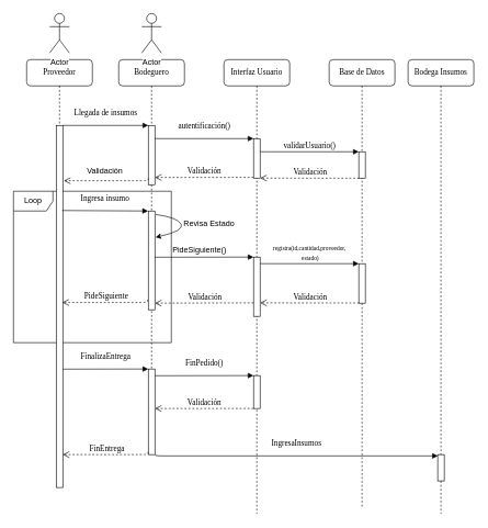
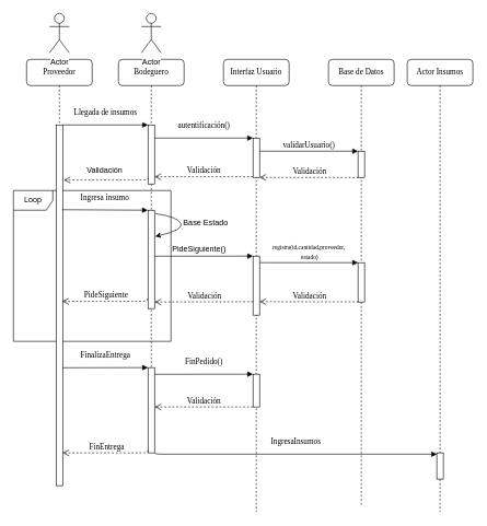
  <mxCell id="0" />
  <mxCell id="1" parent="0" />
  <mxCell id="2" value="Loop&lt;br&gt;" style="shape=umlFrame;whiteSpace=wrap;html=1;" vertex="1" parent="1"><mxGeometry x="20" y="290" width="240" height="230" as="geometry" /></mxCell>
  <mxCell id="3" value="Bodeguero" style="shape=umlLifeline;perimeter=lifelinePerimeter;whiteSpace=wrap;html=1;container=1;collapsible=0;recursiveResize=0;outlineConnect=0;rounded=1;shadow=0;comic=0;labelBackgroundColor=none;strokeColor=#000000;strokeWidth=1;fillColor=#FFFFFF;fontFamily=Verdana;fontSize=12;fontColor=#000000;align=center;" parent="1" vertex="1"><mxGeometry x="180" y="90" width="100" height="600" as="geometry" /></mxCell>
  <mxCell id="4" value="" style="html=1;points=[];perimeter=orthogonalPerimeter;rounded=0;shadow=0;comic=0;labelBackgroundColor=none;strokeColor=#000000;strokeWidth=1;fillColor=#FFFFFF;fontFamily=Verdana;fontSize=12;fontColor=#000000;align=center;" vertex="1" parent="3"><mxGeometry x="45" y="230" width="10" height="150" as="geometry" /></mxCell>
  <mxCell id="5" value="" style="html=1;points=[];perimeter=orthogonalPerimeter;rounded=0;shadow=0;comic=0;labelBackgroundColor=none;strokeColor=#000000;strokeWidth=1;fillColor=#FFFFFF;fontFamily=Verdana;fontSize=12;fontColor=#000000;align=center;" parent="3" vertex="1"><mxGeometry x="45" y="100" width="10" height="90" as="geometry" /></mxCell>
  <mxCell id="6" value="" style="html=1;points=[];perimeter=orthogonalPerimeter;rounded=0;shadow=0;comic=0;labelBackgroundColor=none;strokeColor=#000000;strokeWidth=1;fillColor=#FFFFFF;fontFamily=Verdana;fontSize=12;fontColor=#000000;align=center;" vertex="1" parent="3"><mxGeometry x="45" y="470" width="10" height="130" as="geometry" /></mxCell>
  <mxCell id="7" value="Interfaz Usuario" style="shape=umlLifeline;perimeter=lifelinePerimeter;whiteSpace=wrap;html=1;container=1;collapsible=0;recursiveResize=0;outlineConnect=0;rounded=1;shadow=0;comic=0;labelBackgroundColor=none;strokeColor=#000000;strokeWidth=1;fillColor=#FFFFFF;fontFamily=Verdana;fontSize=12;fontColor=#000000;align=center;" parent="1" vertex="1"><mxGeometry x="340" y="90" width="100" height="690" as="geometry" /></mxCell>
  <mxCell id="8" value="" style="html=1;points=[];perimeter=orthogonalPerimeter;rounded=0;shadow=0;comic=0;labelBackgroundColor=none;strokeColor=#000000;strokeWidth=1;fillColor=#FFFFFF;fontFamily=Verdana;fontSize=12;fontColor=#000000;align=center;" parent="7" vertex="1"><mxGeometry x="45" y="120" width="10" height="60" as="geometry" /></mxCell>
  <mxCell id="9" value="" style="html=1;points=[];perimeter=orthogonalPerimeter;rounded=0;shadow=0;comic=0;labelBackgroundColor=none;strokeColor=#000000;strokeWidth=1;fillColor=#FFFFFF;fontFamily=Verdana;fontSize=12;fontColor=#000000;align=center;" vertex="1" parent="7"><mxGeometry x="45" y="300" width="10" height="90" as="geometry" /></mxCell>
  <mxCell id="10" value="" style="html=1;points=[];perimeter=orthogonalPerimeter;rounded=0;shadow=0;comic=0;labelBackgroundColor=none;strokeColor=#000000;strokeWidth=1;fillColor=#FFFFFF;fontFamily=Verdana;fontSize=12;fontColor=#000000;align=center;" vertex="1" parent="7"><mxGeometry x="45" y="480" width="10" height="50" as="geometry" /></mxCell>
  <mxCell id="11" value="Base de Datos" style="shape=umlLifeline;perimeter=lifelinePerimeter;whiteSpace=wrap;html=1;container=1;collapsible=0;recursiveResize=0;outlineConnect=0;rounded=1;shadow=0;comic=0;labelBackgroundColor=none;strokeColor=#000000;strokeWidth=1;fillColor=#FFFFFF;fontFamily=Verdana;fontSize=12;fontColor=#000000;align=center;size=40;" parent="1" vertex="1"><mxGeometry x="500" y="90" width="100" height="680" as="geometry" /></mxCell>
  <mxCell id="12" value="" style="html=1;points=[];perimeter=orthogonalPerimeter;rounded=0;shadow=0;comic=0;labelBackgroundColor=none;strokeColor=#000000;strokeWidth=1;fillColor=#FFFFFF;fontFamily=Verdana;fontSize=12;fontColor=#000000;align=center;" parent="11" vertex="1"><mxGeometry x="45" y="310" width="10" height="60" as="geometry" /></mxCell>
  <mxCell id="13" value="" style="html=1;points=[];perimeter=orthogonalPerimeter;rounded=0;shadow=0;comic=0;labelBackgroundColor=none;strokeColor=#000000;strokeWidth=1;fillColor=#FFFFFF;fontFamily=Verdana;fontSize=12;fontColor=#000000;align=center;" parent="11" vertex="1"><mxGeometry x="45" y="140" width="10" height="40" as="geometry" /></mxCell>
- <mxCell id="14" value="Bodega Insumos&lt;br&gt;" style="shape=umlLifeline;perimeter=lifelinePerimeter;whiteSpace=wrap;html=1;container=1;collapsible=0;recursiveResize=0;outlineConnect=0;rounded=1;shadow=0;comic=0;labelBackgroundColor=none;strokeColor=#000000;strokeWidth=1;fillColor=#FFFFFF;fontFamily=Verdana;fontSize=12;fontColor=#000000;align=center;" parent="1" vertex="1"><mxGeometry x="620" y="90" width="100" height="690" as="geometry" /></mxCell>
+ <mxCell id="14" value="Actor Insumos&lt;br&gt;" style="shape=umlLifeline;perimeter=lifelinePerimeter;whiteSpace=wrap;html=1;container=1;collapsible=0;recursiveResize=0;outlineConnect=0;rounded=1;shadow=0;comic=0;labelBackgroundColor=none;strokeColor=#000000;strokeWidth=1;fillColor=#FFFFFF;fontFamily=Verdana;fontSize=12;fontColor=#000000;align=center;" parent="1" vertex="1"><mxGeometry x="620" y="90" width="100" height="690" as="geometry" /></mxCell>
  <mxCell id="15" value="" style="html=1;points=[];perimeter=orthogonalPerimeter;rounded=0;shadow=0;comic=0;labelBackgroundColor=none;strokeColor=#000000;strokeWidth=1;fillColor=#FFFFFF;fontFamily=Verdana;fontSize=12;fontColor=#000000;align=center;" vertex="1" parent="14"><mxGeometry x="45" y="600" width="10" height="40" as="geometry" /></mxCell>
  <mxCell id="16" value="Proveedor" style="shape=umlLifeline;perimeter=lifelinePerimeter;whiteSpace=wrap;html=1;container=1;collapsible=0;recursiveResize=0;outlineConnect=0;rounded=1;shadow=0;comic=0;labelBackgroundColor=none;strokeColor=#000000;strokeWidth=1;fillColor=#FFFFFF;fontFamily=Verdana;fontSize=12;fontColor=#000000;align=center;" parent="1" vertex="1"><mxGeometry x="40" y="90" width="100" height="650" as="geometry" /></mxCell>
  <mxCell id="17" value="" style="html=1;points=[];perimeter=orthogonalPerimeter;rounded=0;shadow=0;comic=0;labelBackgroundColor=none;strokeColor=#000000;strokeWidth=1;fillColor=#FFFFFF;fontFamily=Verdana;fontSize=12;fontColor=#000000;align=center;" parent="16" vertex="1"><mxGeometry x="45" y="100" width="10" height="550" as="geometry" /></mxCell>
  <mxCell id="18" value="validarUsuario()" style="html=1;verticalAlign=bottom;endArrow=block;labelBackgroundColor=none;fontFamily=Verdana;fontSize=12;edgeStyle=elbowEdgeStyle;elbow=vertical;" parent="1" source="8" target="13" edge="1"><mxGeometry relative="1" as="geometry"><mxPoint x="450" y="230" as="sourcePoint" /><Array as="points"><mxPoint x="400" y="230" /></Array></mxGeometry></mxCell>
  <mxCell id="19" value="Llegada de insumos" style="html=1;verticalAlign=bottom;endArrow=block;entryX=0;entryY=0;labelBackgroundColor=none;fontFamily=Verdana;fontSize=12;edgeStyle=elbowEdgeStyle;elbow=vertical;" parent="1" source="17" target="5" edge="1"><mxGeometry y="10" relative="1" as="geometry"><mxPoint x="160" y="200" as="sourcePoint" /><mxPoint as="offset" /></mxGeometry></mxCell>
  <mxCell id="20" value="autentificación()" style="html=1;verticalAlign=bottom;endArrow=block;entryX=0;entryY=0;labelBackgroundColor=none;fontFamily=Verdana;fontSize=12;edgeStyle=elbowEdgeStyle;elbow=vertical;" parent="1" source="5" target="8" edge="1"><mxGeometry y="10" relative="1" as="geometry"><mxPoint x="310" y="210" as="sourcePoint" /><mxPoint as="offset" /></mxGeometry></mxCell>
  <mxCell id="21" value="Actor" style="shape=umlActor;verticalLabelPosition=bottom;labelBackgroundColor=#ffffff;verticalAlign=top;html=1;outlineConnect=0;" vertex="1" parent="1"><mxGeometry x="75" y="20" width="30" height="60" as="geometry" /></mxCell>
  <mxCell id="22" value="Actor" style="shape=umlActor;verticalLabelPosition=bottom;labelBackgroundColor=#ffffff;verticalAlign=top;html=1;outlineConnect=0;" vertex="1" parent="1"><mxGeometry x="215" y="20" width="30" height="60" as="geometry" /></mxCell>
  <mxCell id="23" value="Validación" style="html=1;verticalAlign=bottom;endArrow=open;dashed=1;endSize=8;labelBackgroundColor=none;fontFamily=Verdana;fontSize=12;edgeStyle=elbowEdgeStyle;elbow=vertical;exitX=0.062;exitY=1.005;exitDx=0;exitDy=0;exitPerimeter=0;" edge="1" parent="1" source="13"><mxGeometry relative="1" as="geometry"><mxPoint x="395" y="270" as="targetPoint" /><Array as="points"><mxPoint x="470" y="270" /><mxPoint x="500" y="270" /></Array><mxPoint x="525" y="270" as="sourcePoint" /></mxGeometry></mxCell>
  <mxCell id="24" value="Validación" style="html=1;verticalAlign=bottom;endArrow=open;dashed=1;endSize=8;labelBackgroundColor=none;fontFamily=Verdana;fontSize=12;edgeStyle=elbowEdgeStyle;elbow=vertical;" edge="1" parent="1"><mxGeometry relative="1" as="geometry"><mxPoint x="235" y="460" as="targetPoint" /><Array as="points" /><mxPoint x="385" y="459.5" as="sourcePoint" /></mxGeometry></mxCell>
  <mxCell id="25" value="" style="html=1;verticalAlign=bottom;endArrow=open;dashed=1;endSize=8;labelBackgroundColor=none;fontFamily=Verdana;fontSize=12;edgeStyle=elbowEdgeStyle;elbow=vertical;entryX=1.16;entryY=0.152;entryDx=0;entryDy=0;entryPerimeter=0;" edge="1" parent="1" target="17"><mxGeometry relative="1" as="geometry"><mxPoint x="150" y="276" as="targetPoint" /><Array as="points"><mxPoint x="110" y="274" /></Array><mxPoint x="225" y="270.5" as="sourcePoint" /></mxGeometry></mxCell>
  <mxCell id="26" value="Validación" style="text;html=1;resizable=0;points=[];autosize=1;align=left;verticalAlign=top;spacingTop=-4;" vertex="1" parent="1"><mxGeometry x="130" y="250" width="70" height="20" as="geometry" /></mxCell>
  <mxCell id="27" value="Ingresa insumo" style="html=1;verticalAlign=bottom;endArrow=block;entryX=0;entryY=0;labelBackgroundColor=none;fontFamily=Verdana;fontSize=12;edgeStyle=elbowEdgeStyle;elbow=vertical;exitX=0.92;exitY=0.235;exitDx=0;exitDy=0;exitPerimeter=0;" edge="1" parent="1" source="17"><mxGeometry y="10" relative="1" as="geometry"><mxPoint x="110" y="320" as="sourcePoint" /><mxPoint x="224.667" y="319.833" as="targetPoint" /><Array as="points"><mxPoint x="100" y="320" /></Array><mxPoint as="offset" /></mxGeometry></mxCell>
  <mxCell id="28" value="" style="html=1;verticalAlign=bottom;endArrow=block;entryX=0;entryY=0;labelBackgroundColor=none;fontFamily=Verdana;fontSize=12;edgeStyle=elbowEdgeStyle;elbow=vertical;" edge="1" parent="1"><mxGeometry y="10" relative="1" as="geometry"><mxPoint x="235" y="390.2" as="sourcePoint" /><mxPoint x="385" y="390.2" as="targetPoint" /><mxPoint as="offset" /></mxGeometry></mxCell>
  <mxCell id="29" value="" style="curved=1;endArrow=classic;html=1;exitX=1.129;exitY=0.035;exitDx=0;exitDy=0;exitPerimeter=0;" edge="1" parent="1" source="4"><mxGeometry width="50" height="50" relative="1" as="geometry"><mxPoint x="270" y="400" as="sourcePoint" /><mxPoint x="236" y="360" as="targetPoint" /><Array as="points"><mxPoint x="270" y="330" /><mxPoint x="280" y="350" /></Array></mxGeometry></mxCell>
  <mxCell id="30" value="&lt;span style=&quot;font-size: 9px&quot;&gt;registra(id,cantidad,proveedor,&lt;br&gt;&amp;nbsp;estado)&lt;br&gt;&lt;/span&gt;" style="html=1;verticalAlign=bottom;endArrow=block;labelBackgroundColor=none;fontFamily=Verdana;fontSize=12;edgeStyle=elbowEdgeStyle;elbow=vertical;" edge="1" parent="1" target="12"><mxGeometry relative="1" as="geometry"><mxPoint x="395" y="400" as="sourcePoint" /><Array as="points"><mxPoint x="400" y="400" /></Array><mxPoint x="500" y="409" as="targetPoint" /></mxGeometry></mxCell>
  <mxCell id="31" value="PideSiguiente()" style="text;html=1;resizable=0;points=[];autosize=1;align=left;verticalAlign=top;spacingTop=-4;" vertex="1" parent="1"><mxGeometry x="260" y="370" width="110" height="20" as="geometry" /></mxCell>
  <mxCell id="32" value="PideSiguiente" style="html=1;verticalAlign=bottom;endArrow=open;dashed=1;endSize=8;labelBackgroundColor=none;fontFamily=Verdana;fontSize=12;edgeStyle=elbowEdgeStyle;elbow=vertical;exitX=-0.112;exitY=0.899;exitDx=0;exitDy=0;exitPerimeter=0;entryX=0.92;entryY=0.489;entryDx=0;entryDy=0;entryPerimeter=0;" edge="1" parent="1" source="4" target="17"><mxGeometry relative="1" as="geometry"><mxPoint x="130" y="490" as="targetPoint" /><Array as="points"><mxPoint x="100" y="459" /><mxPoint x="140" y="460" /><mxPoint x="120" y="400" /></Array><mxPoint x="190" y="380" as="sourcePoint" /></mxGeometry></mxCell>
- <mxCell id="33" value="Revisa Estado" style="text;html=1;resizable=0;points=[];autosize=1;align=left;verticalAlign=top;spacingTop=-4;" vertex="1" parent="1"><mxGeometry x="277" y="330" width="90" height="20" as="geometry" /></mxCell>
+ <mxCell id="33" value="Base Estado" style="text;html=1;resizable=0;points=[];autosize=1;align=left;verticalAlign=top;spacingTop=-4;" vertex="1" parent="1"><mxGeometry x="277" y="330" width="90" height="20" as="geometry" /></mxCell>
  <mxCell id="34" value="Validación" style="html=1;verticalAlign=bottom;endArrow=open;dashed=1;endSize=8;labelBackgroundColor=none;fontFamily=Verdana;fontSize=12;edgeStyle=elbowEdgeStyle;elbow=vertical;exitX=0.062;exitY=1.005;exitDx=0;exitDy=0;exitPerimeter=0;" edge="1" parent="1"><mxGeometry relative="1" as="geometry"><mxPoint x="395" y="459.5" as="targetPoint" /><Array as="points"><mxPoint x="470" y="459.5" /><mxPoint x="500" y="459.5" /></Array><mxPoint x="545.621" y="459.707" as="sourcePoint" /></mxGeometry></mxCell>
  <mxCell id="35" value="FinalizaEntrega" style="html=1;verticalAlign=bottom;endArrow=block;entryX=0;entryY=0;labelBackgroundColor=none;fontFamily=Verdana;fontSize=12;edgeStyle=elbowEdgeStyle;elbow=vertical;" edge="1" parent="1"><mxGeometry y="10" relative="1" as="geometry"><mxPoint x="95" y="560.207" as="sourcePoint" /><mxPoint x="224.931" y="560.207" as="targetPoint" /><mxPoint as="offset" /></mxGeometry></mxCell>
  <mxCell id="36" value="FinEntrega" style="html=1;verticalAlign=bottom;endArrow=open;dashed=1;endSize=8;labelBackgroundColor=none;fontFamily=Verdana;fontSize=12;edgeStyle=elbowEdgeStyle;elbow=vertical;exitX=-0.112;exitY=0.899;exitDx=0;exitDy=0;exitPerimeter=0;entryX=0.92;entryY=0.489;entryDx=0;entryDy=0;entryPerimeter=0;" edge="1" parent="1"><mxGeometry relative="1" as="geometry"><mxPoint x="94.897" y="690.172" as="targetPoint" /><Array as="points"><mxPoint x="101" y="690" /><mxPoint x="141" y="691" /><mxPoint x="121" y="631" /></Array><mxPoint x="224.552" y="686.034" as="sourcePoint" /></mxGeometry></mxCell>
  <mxCell id="37" value="Validación" style="html=1;verticalAlign=bottom;endArrow=open;dashed=1;endSize=8;labelBackgroundColor=none;fontFamily=Verdana;fontSize=12;edgeStyle=elbowEdgeStyle;elbow=vertical;" edge="1" parent="1"><mxGeometry relative="1" as="geometry"><mxPoint x="235" y="269.5" as="targetPoint" /><Array as="points" /><mxPoint x="385" y="269" as="sourcePoint" /></mxGeometry></mxCell>
  <mxCell id="38" value="FinPedido()" style="html=1;verticalAlign=bottom;endArrow=block;entryX=0;entryY=0;labelBackgroundColor=none;fontFamily=Verdana;fontSize=12;edgeStyle=elbowEdgeStyle;elbow=vertical;" edge="1" parent="1"><mxGeometry y="10" relative="1" as="geometry"><mxPoint x="235" y="570.207" as="sourcePoint" /><mxPoint x="384.931" y="570.207" as="targetPoint" /><mxPoint as="offset" /></mxGeometry></mxCell>
  <mxCell id="39" value="IngresaInsumos" style="html=1;verticalAlign=bottom;endArrow=block;labelBackgroundColor=none;fontFamily=Verdana;fontSize=12;edgeStyle=elbowEdgeStyle;elbow=vertical;exitX=1.1;exitY=1;exitDx=0;exitDy=0;exitPerimeter=0;entryX=0.033;entryY=0.044;entryDx=0;entryDy=0;entryPerimeter=0;" edge="1" parent="1" source="6" target="15"><mxGeometry y="10" relative="1" as="geometry"><mxPoint x="250" y="644" as="sourcePoint" /><mxPoint x="660" y="690" as="targetPoint" /><Array as="points"><mxPoint x="660" y="692" /><mxPoint x="310" y="690" /><mxPoint x="310" y="670" /><mxPoint x="660" y="644" /></Array><mxPoint as="offset" /></mxGeometry></mxCell>
  <mxCell id="40" value="Validación" style="html=1;verticalAlign=bottom;endArrow=open;dashed=1;endSize=8;labelBackgroundColor=none;fontFamily=Verdana;fontSize=12;edgeStyle=elbowEdgeStyle;elbow=vertical;" edge="1" parent="1"><mxGeometry relative="1" as="geometry"><mxPoint x="235" y="620.5" as="targetPoint" /><Array as="points" /><mxPoint x="385" y="620" as="sourcePoint" /></mxGeometry></mxCell>
